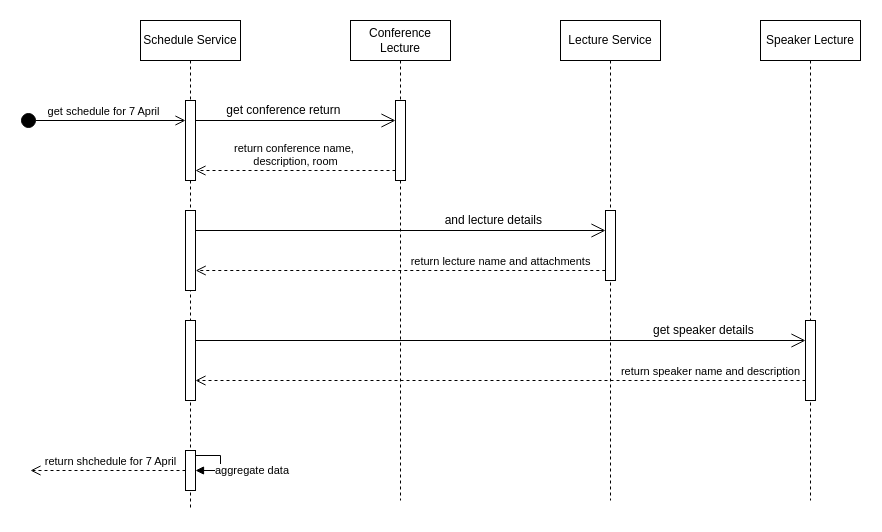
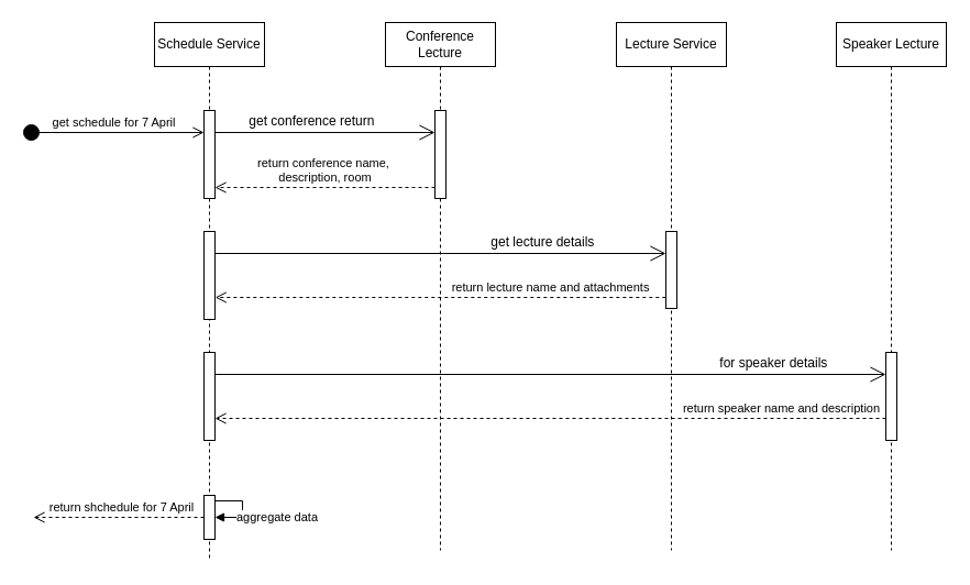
  <mxCell id="0" />
  <mxCell id="1" parent="0" />
  <mxCell id="2" value="Schedule Service" style="shape=umlLifeline;perimeter=lifelinePerimeter;whiteSpace=wrap;html=1;container=0;dropTarget=0;collapsible=0;recursiveResize=0;outlineConnect=0;portConstraint=eastwest;newEdgeStyle={&quot;edgeStyle&quot;:&quot;elbowEdgeStyle&quot;,&quot;elbow&quot;:&quot;vertical&quot;,&quot;curved&quot;:0,&quot;rounded&quot;:0};" parent="1" vertex="1"><mxGeometry x="140" y="20" width="100" height="490" as="geometry" /></mxCell>
  <mxCell id="3" value="" style="html=1;points=[];perimeter=orthogonalPerimeter;outlineConnect=0;targetShapes=umlLifeline;portConstraint=eastwest;newEdgeStyle={&quot;edgeStyle&quot;:&quot;elbowEdgeStyle&quot;,&quot;elbow&quot;:&quot;vertical&quot;,&quot;curved&quot;:0,&quot;rounded&quot;:0};" parent="2" vertex="1"><mxGeometry x="45" y="80" width="10" height="80" as="geometry" /></mxCell>
  <mxCell id="4" value="" style="html=1;points=[];perimeter=orthogonalPerimeter;outlineConnect=0;targetShapes=umlLifeline;portConstraint=eastwest;newEdgeStyle={&quot;edgeStyle&quot;:&quot;elbowEdgeStyle&quot;,&quot;elbow&quot;:&quot;vertical&quot;,&quot;curved&quot;:0,&quot;rounded&quot;:0};" vertex="1" parent="2"><mxGeometry x="45" y="190" width="10" height="80" as="geometry" /></mxCell>
  <mxCell id="5" value="" style="html=1;points=[];perimeter=orthogonalPerimeter;outlineConnect=0;targetShapes=umlLifeline;portConstraint=eastwest;newEdgeStyle={&quot;edgeStyle&quot;:&quot;elbowEdgeStyle&quot;,&quot;elbow&quot;:&quot;vertical&quot;,&quot;curved&quot;:0,&quot;rounded&quot;:0};" vertex="1" parent="2"><mxGeometry x="45" y="300" width="10" height="80" as="geometry" /></mxCell>
  <mxCell id="6" value="" style="html=1;points=[[0,0,0,0,5],[0,1,0,0,-5],[1,0,0,0,5],[1,1,0,0,-5]];perimeter=orthogonalPerimeter;outlineConnect=0;targetShapes=umlLifeline;portConstraint=eastwest;newEdgeStyle={&quot;curved&quot;:0,&quot;rounded&quot;:0};" vertex="1" parent="2"><mxGeometry x="45" y="430" width="10" height="40" as="geometry" /></mxCell>
  <mxCell id="7" value="aggregate data" style="html=1;align=left;spacingLeft=2;endArrow=block;rounded=0;edgeStyle=orthogonalEdgeStyle;curved=0;rounded=0;exitX=1;exitY=0;exitDx=0;exitDy=5;exitPerimeter=0;" edge="1" target="6" parent="2" source="6"><mxGeometry x="0.818" y="-10" relative="1" as="geometry"><mxPoint x="220" y="340" as="sourcePoint" /><Array as="points"><mxPoint x="80" y="435" /><mxPoint x="80" y="450" /></Array><mxPoint x="10" y="10" as="offset" /></mxGeometry></mxCell>
  <mxCell id="8" value="Conference Lecture" style="shape=umlLifeline;perimeter=lifelinePerimeter;whiteSpace=wrap;html=1;container=0;dropTarget=0;collapsible=0;recursiveResize=0;outlineConnect=0;portConstraint=eastwest;newEdgeStyle={&quot;edgeStyle&quot;:&quot;elbowEdgeStyle&quot;,&quot;elbow&quot;:&quot;vertical&quot;,&quot;curved&quot;:0,&quot;rounded&quot;:0};" parent="1" vertex="1"><mxGeometry x="350" y="20" width="100" height="480" as="geometry" /></mxCell>
  <mxCell id="9" value="" style="html=1;points=[];perimeter=orthogonalPerimeter;outlineConnect=0;targetShapes=umlLifeline;portConstraint=eastwest;newEdgeStyle={&quot;edgeStyle&quot;:&quot;elbowEdgeStyle&quot;,&quot;elbow&quot;:&quot;vertical&quot;,&quot;curved&quot;:0,&quot;rounded&quot;:0};" parent="8" vertex="1"><mxGeometry x="45" y="80" width="10" height="80" as="geometry" /></mxCell>
  <mxCell id="10" value="Lecture Service" style="shape=umlLifeline;perimeter=lifelinePerimeter;whiteSpace=wrap;html=1;container=0;dropTarget=0;collapsible=0;recursiveResize=0;outlineConnect=0;portConstraint=eastwest;newEdgeStyle={&quot;edgeStyle&quot;:&quot;elbowEdgeStyle&quot;,&quot;elbow&quot;:&quot;vertical&quot;,&quot;curved&quot;:0,&quot;rounded&quot;:0};" vertex="1" parent="1"><mxGeometry x="560" y="20" width="100" height="480" as="geometry" /></mxCell>
  <mxCell id="11" value="" style="html=1;points=[];perimeter=orthogonalPerimeter;outlineConnect=0;targetShapes=umlLifeline;portConstraint=eastwest;newEdgeStyle={&quot;edgeStyle&quot;:&quot;elbowEdgeStyle&quot;,&quot;elbow&quot;:&quot;vertical&quot;,&quot;curved&quot;:0,&quot;rounded&quot;:0};" vertex="1" parent="10"><mxGeometry x="45" y="190" width="10" height="70" as="geometry" /></mxCell>
  <mxCell id="12" value="Speaker Lecture" style="shape=umlLifeline;perimeter=lifelinePerimeter;whiteSpace=wrap;html=1;container=0;dropTarget=0;collapsible=0;recursiveResize=0;outlineConnect=0;portConstraint=eastwest;newEdgeStyle={&quot;edgeStyle&quot;:&quot;elbowEdgeStyle&quot;,&quot;elbow&quot;:&quot;vertical&quot;,&quot;curved&quot;:0,&quot;rounded&quot;:0};" vertex="1" parent="1"><mxGeometry x="760" y="20" width="100" height="480" as="geometry" /></mxCell>
  <mxCell id="13" value="" style="html=1;points=[];perimeter=orthogonalPerimeter;outlineConnect=0;targetShapes=umlLifeline;portConstraint=eastwest;newEdgeStyle={&quot;edgeStyle&quot;:&quot;elbowEdgeStyle&quot;,&quot;elbow&quot;:&quot;vertical&quot;,&quot;curved&quot;:0,&quot;rounded&quot;:0};" vertex="1" parent="12"><mxGeometry x="45" y="300" width="10" height="80" as="geometry" /></mxCell>
  <mxCell id="14" value="" style="endArrow=open;endFill=1;endSize=12;html=1;rounded=0;" edge="1" parent="1" target="9"><mxGeometry width="160" relative="1" as="geometry"><mxPoint x="195" y="120" as="sourcePoint" /><mxPoint x="390" y="120" as="targetPoint" /></mxGeometry></mxCell>
  <mxCell id="15" value="return conference name,&amp;nbsp;&lt;div&gt;description, room&lt;/div&gt;" style="html=1;verticalAlign=bottom;endArrow=open;dashed=1;endSize=8;curved=0;rounded=0;" edge="1" parent="1"><mxGeometry relative="1" as="geometry"><mxPoint x="395" y="170" as="sourcePoint" /><mxPoint x="195" y="170" as="targetPoint" /></mxGeometry></mxCell>
  <mxCell id="16" value="get conference return&amp;nbsp;" style="text;html=1;align=center;verticalAlign=middle;whiteSpace=wrap;rounded=0;" vertex="1" parent="1"><mxGeometry x="220" y="100" width="130" height="20" as="geometry" /></mxCell>
  <mxCell id="17" value="" style="endArrow=open;endFill=1;endSize=12;html=1;rounded=0;" edge="1" parent="1" target="11"><mxGeometry width="160" relative="1" as="geometry"><mxPoint x="195" y="230" as="sourcePoint" /><mxPoint x="600" y="230" as="targetPoint" /></mxGeometry></mxCell>
- <mxCell id="18" value="and lecture details&amp;nbsp;" style="text;html=1;align=center;verticalAlign=middle;whiteSpace=wrap;rounded=0;" vertex="1" parent="1"><mxGeometry x="440" y="210" width="110" height="20" as="geometry" /></mxCell>
+ <mxCell id="18" value="get lecture details&amp;nbsp;" style="text;html=1;align=center;verticalAlign=middle;whiteSpace=wrap;rounded=0;" vertex="1" parent="1"><mxGeometry x="440" y="210" width="110" height="20" as="geometry" /></mxCell>
  <mxCell id="19" value="return lecture name and attachments" style="html=1;verticalAlign=bottom;endArrow=open;dashed=1;endSize=8;curved=0;rounded=0;" edge="1" parent="1"><mxGeometry x="-0.488" relative="1" as="geometry"><mxPoint x="604.8" y="270" as="sourcePoint" /><mxPoint x="195.207" y="270" as="targetPoint" /><mxPoint as="offset" /></mxGeometry></mxCell>
  <mxCell id="20" value="" style="endArrow=open;endFill=1;endSize=12;html=1;rounded=0;" edge="1" parent="1" target="13"><mxGeometry width="160" relative="1" as="geometry"><mxPoint x="195" y="340" as="sourcePoint" /><mxPoint x="800" y="340" as="targetPoint" /></mxGeometry></mxCell>
  <mxCell id="21" value="return speaker name and description" style="html=1;verticalAlign=bottom;endArrow=open;dashed=1;endSize=8;curved=0;rounded=0;" edge="1" parent="1" target="5"><mxGeometry x="-0.689" relative="1" as="geometry"><mxPoint x="805" y="380" as="sourcePoint" /><mxPoint x="200" y="380" as="targetPoint" /><mxPoint as="offset" /></mxGeometry></mxCell>
- <mxCell id="22" value="get speaker details&amp;nbsp;" style="text;html=1;align=center;verticalAlign=middle;whiteSpace=wrap;rounded=0;" vertex="1" parent="1"><mxGeometry x="650" y="320" width="110" height="20" as="geometry" /></mxCell>
+ <mxCell id="22" value="for speaker details&amp;nbsp;" style="text;html=1;align=center;verticalAlign=middle;whiteSpace=wrap;rounded=0;" vertex="1" parent="1"><mxGeometry x="650" y="320" width="110" height="20" as="geometry" /></mxCell>
  <mxCell id="23" value="get schedule for 7 April" style="html=1;verticalAlign=bottom;startArrow=circle;startFill=1;endArrow=open;startSize=6;endSize=8;curved=0;rounded=0;" edge="1" parent="1" target="3"><mxGeometry width="80" relative="1" as="geometry"><mxPoint x="20" y="120" as="sourcePoint" /><mxPoint x="180" y="120" as="targetPoint" /></mxGeometry></mxCell>
  <mxCell id="24" value="return shchedule for 7 April" style="html=1;verticalAlign=bottom;endArrow=open;dashed=1;endSize=8;curved=0;rounded=0;" edge="1" parent="1"><mxGeometry x="-0.032" relative="1" as="geometry"><mxPoint x="185" y="470" as="sourcePoint" /><mxPoint x="30" y="470" as="targetPoint" /><mxPoint as="offset" /></mxGeometry></mxCell>
